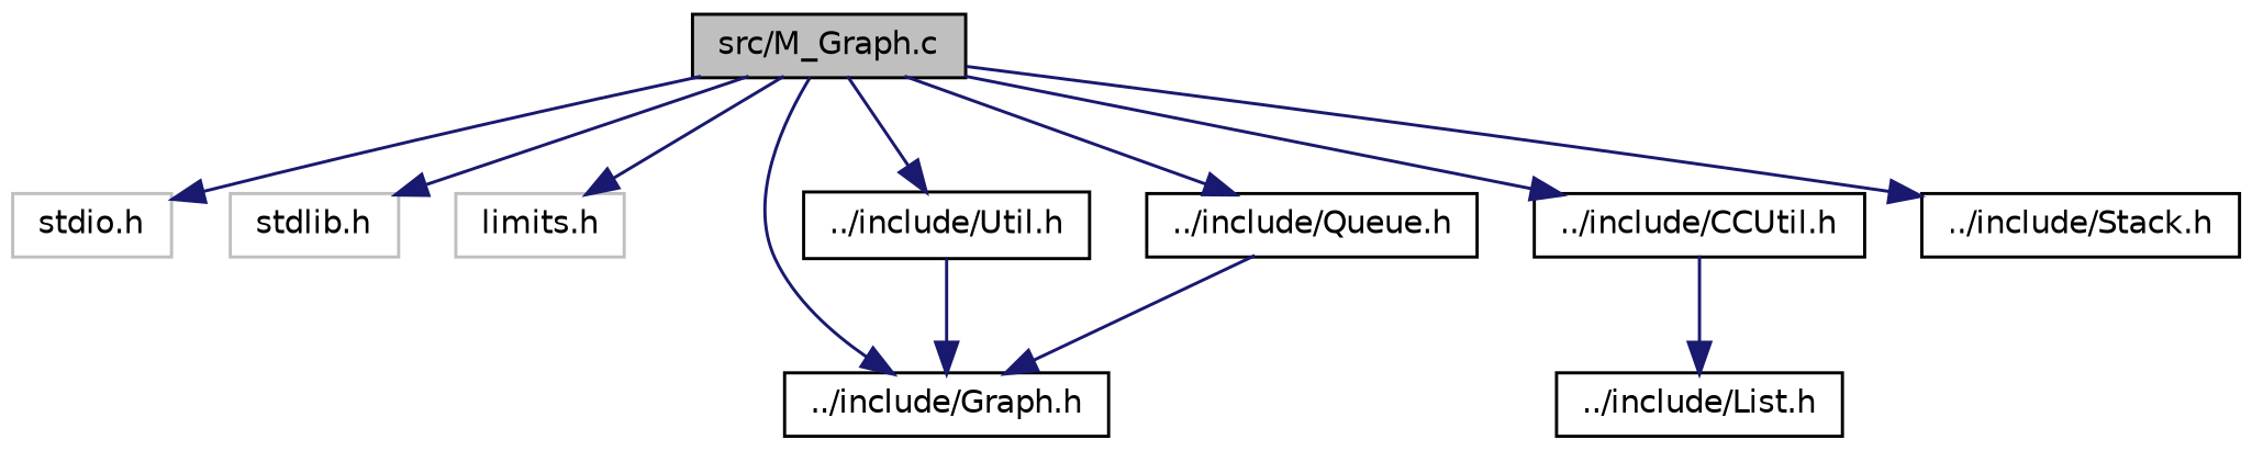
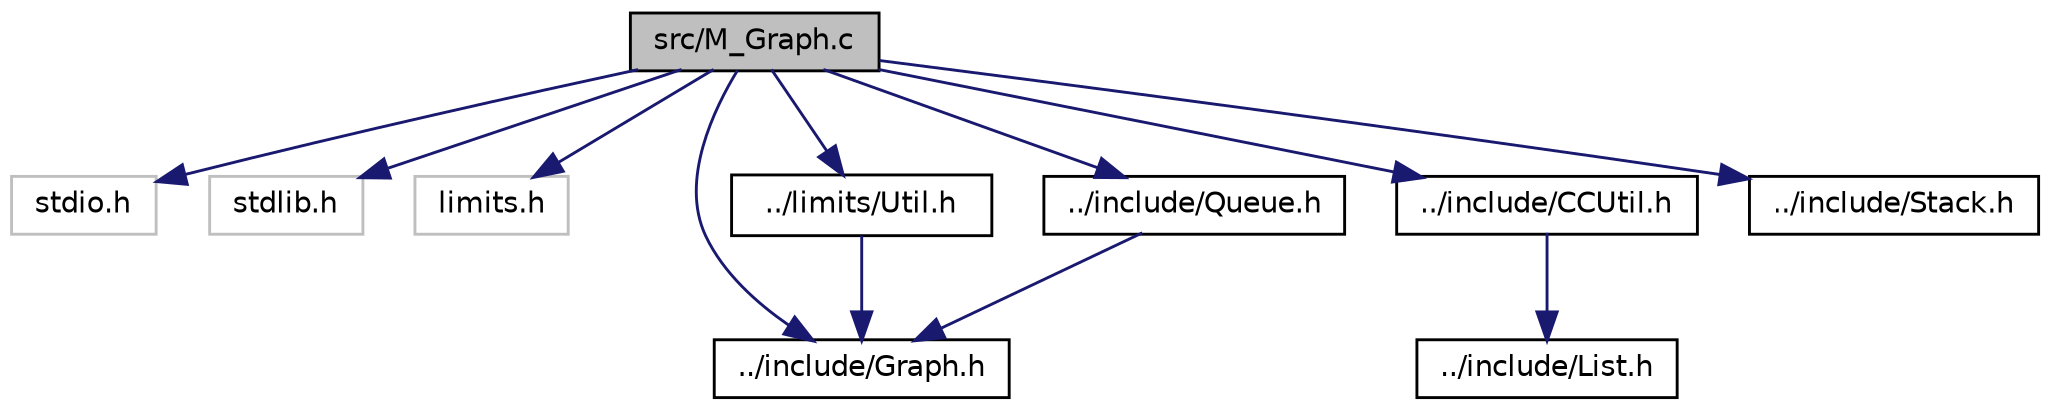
  digraph {
    node [color=black fillcolor=white fontname=Helvetica fontsize=10 shape=record style=filled]
    edge [color=midnightblue fontname=Helvetica fontsize=10 labelfontname=Helvetica labelfontsize=10 style=solid]
    n1 [fillcolor=grey75 fontcolor=black height=0.2 label="src/M_Graph.c" width=0.4]
    n2 [color=grey75 height=0.2 label="stdio.h" width=0.4]
    n3 [color=grey75 height=0.2 label="stdlib.h" width=0.4]
    n4 [color=grey75 height=0.2 label="limits.h" width=0.4]
    n5 [height=0.2 label="../include/Graph.h" width=0.4]
-   n6 [height=0.2 label="../include/Util.h" width=0.4]
+   n6 [height=0.2 label="../limits/Util.h" width=0.4]
    n7 [height=0.2 label="../include/CCUtil.h" width=0.4]
    n8 [height=0.2 label="../include/Queue.h" width=0.4]
    n9 [height=0.2 label="../include/Stack.h" width=0.4]
    n10 [height=0.2 label="../include/List.h" width=0.4]
    n1 -> n2
    n1 -> n3
    n1 -> n4
    n1 -> n5
    n1 -> n6
    n1 -> n7
    n1 -> n8
    n1 -> n9
    n6 -> n5
    n7 -> n10
    n8 -> n5
  }
